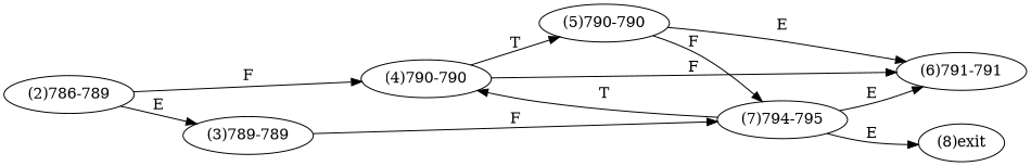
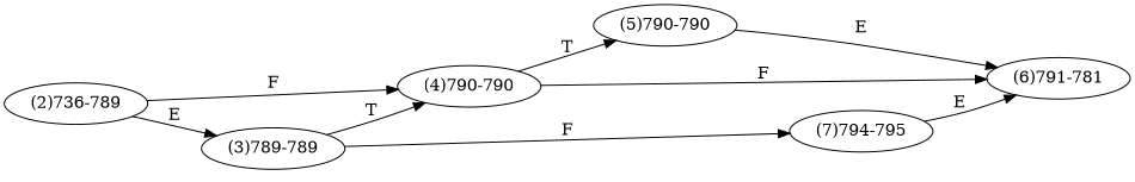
  digraph {
    rankdir=LR
-   n1 [label="(2)786-789"]
+   n1 [label="(2)736-789"]
    n2 [label="(3)789-789"]
    n3 [label="(4)790-790"]
    n4 [label="(7)794-795"]
    n5 [label="(5)790-790"]
-   n6 [label="(6)791-791"]
-   n7 [label="(8)exit"]
+   n6 [label="(6)791-781"]
    n1 -> n2 [label=E]
    n1 -> n3 [label=F]
-   n4 -> n3 [label=T]
+   n2 -> n3 [label=T]
    n2 -> n4 [label=F]
    n3 -> n5 [label=T]
    n3 -> n6 [label=F]
    n4 -> n6 [label=E]
-   n4 -> n7 [label=E]
-   n5 -> n4 [label=F]
    n5 -> n6 [label=E]
  }
